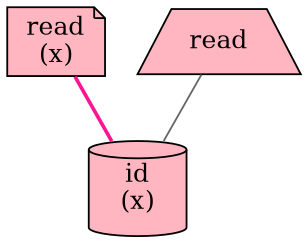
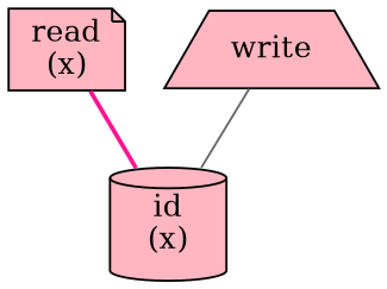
  graph {
    node [fillcolor=lightpink style=filled]
    n1 [label="read\n(x)" shape=note]
-   n2 [label=read ordering=in shape=trapezium]
+   n2 [label=write ordering=in shape=trapezium]
    n3 [label="id\n(x)" ordering=out shape=cylinder]
    subgraph sub_1 {
      rank=same
      n1
      n2
    }
    n1 -- n3 [color=deeppink style=bold]
    n2 -- n3 [color=gray40 style=solid]
  }
